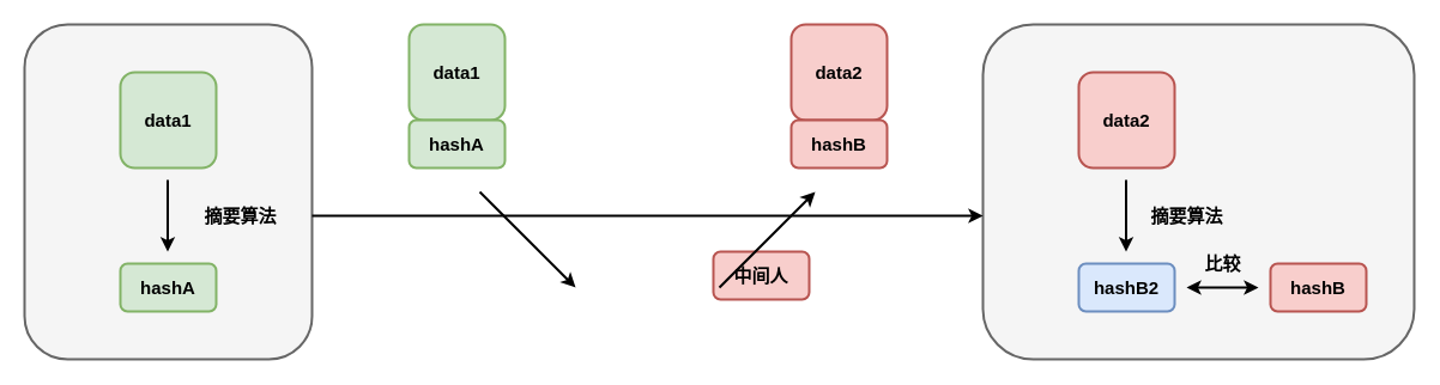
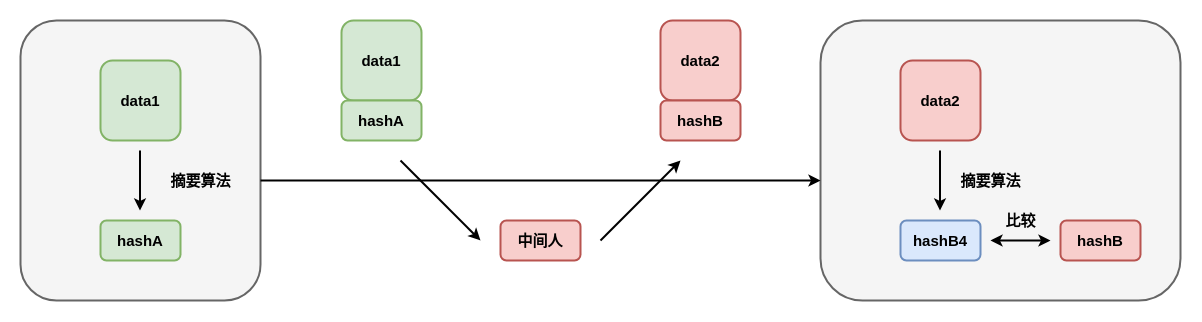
  <mxCell id="0" />
  <mxCell id="1" parent="0" />
  <mxCell id="2" value="" style="rounded=1;whiteSpace=wrap;html=1;strokeWidth=2;fillWeight=4;hachureGap=8;hachureAngle=45;fillColor=#f5f5f5;strokeColor=#666666;fontSize=15;fontStyle=1;fontColor=#333333;" vertex="1" parent="1"><mxGeometry x="820" y="20" width="360" height="280" as="geometry" /></mxCell>
  <mxCell id="3" value="" style="rounded=1;whiteSpace=wrap;html=1;strokeWidth=2;fillWeight=4;hachureGap=8;hachureAngle=45;fillColor=#f5f5f5;strokeColor=#666666;fontSize=15;fontStyle=1;fontColor=#333333;" vertex="1" parent="1"><mxGeometry x="20" y="20" width="240" height="280" as="geometry" /></mxCell>
  <mxCell id="4" value="data1" style="rounded=1;whiteSpace=wrap;html=1;strokeWidth=2;fillWeight=4;hachureGap=8;hachureAngle=45;fillColor=#d5e8d4;strokeColor=#82b366;fontSize=15;fontStyle=1" vertex="1" parent="1"><mxGeometry x="100" y="60" width="80" height="80" as="geometry" /></mxCell>
  <mxCell id="5" value="hashA" style="rounded=1;whiteSpace=wrap;html=1;strokeWidth=2;fillWeight=4;hachureGap=8;hachureAngle=45;fillColor=#d5e8d4;strokeColor=#82b366;fontSize=15;fontStyle=1" vertex="1" parent="1"><mxGeometry x="100" y="220" width="80" height="40" as="geometry" /></mxCell>
  <mxCell id="6" value="" style="endArrow=classic;html=1;rounded=0;strokeWidth=2;" edge="1" parent="1"><mxGeometry width="50" height="50" relative="1" as="geometry"><mxPoint x="139.5" y="150" as="sourcePoint" /><mxPoint x="139.5" y="210" as="targetPoint" /></mxGeometry></mxCell>
  <mxCell id="7" value="摘要算法" style="text;strokeColor=none;fillColor=none;html=1;fontSize=15;fontStyle=1;verticalAlign=middle;align=center;rounded=1;" vertex="1" parent="1"><mxGeometry x="160" y="160" width="80" height="40" as="geometry" /></mxCell>
  <mxCell id="8" value="" style="endArrow=classic;html=1;rounded=0;strokeWidth=2;fontSize=15;" edge="1" parent="1"><mxGeometry width="50" height="50" relative="1" as="geometry"><mxPoint x="260" y="180" as="sourcePoint" /><mxPoint x="820" y="180" as="targetPoint" /></mxGeometry></mxCell>
  <mxCell id="9" value="data2" style="rounded=1;whiteSpace=wrap;html=1;strokeWidth=2;fillWeight=4;hachureGap=8;hachureAngle=45;fillColor=#f8cecc;strokeColor=#b85450;fontSize=15;fontStyle=1" vertex="1" parent="1"><mxGeometry x="900" y="60" width="80" height="80" as="geometry" /></mxCell>
- <mxCell id="10" value="hashB2" style="rounded=1;whiteSpace=wrap;html=1;strokeWidth=2;fillWeight=4;hachureGap=8;hachureAngle=45;fillColor=#dae8fc;strokeColor=#6c8ebf;fontSize=15;fontStyle=1" vertex="1" parent="1"><mxGeometry x="900" y="220" width="80" height="40" as="geometry" /></mxCell>
+ <mxCell id="10" value="hashB4" style="rounded=1;whiteSpace=wrap;html=1;strokeWidth=2;fillWeight=4;hachureGap=8;hachureAngle=45;fillColor=#dae8fc;strokeColor=#6c8ebf;fontSize=15;fontStyle=1" vertex="1" parent="1"><mxGeometry x="900" y="220" width="80" height="40" as="geometry" /></mxCell>
  <mxCell id="11" value="" style="endArrow=classic;html=1;rounded=0;strokeWidth=2;" edge="1" parent="1"><mxGeometry width="50" height="50" relative="1" as="geometry"><mxPoint x="939.5" y="150" as="sourcePoint" /><mxPoint x="939.5" y="210" as="targetPoint" /></mxGeometry></mxCell>
  <mxCell id="12" value="摘要算法" style="text;strokeColor=none;fillColor=none;html=1;fontSize=15;fontStyle=1;verticalAlign=middle;align=center;rounded=1;" vertex="1" parent="1"><mxGeometry x="950" y="160" width="80" height="40" as="geometry" /></mxCell>
  <mxCell id="13" value="data1" style="rounded=1;whiteSpace=wrap;html=1;strokeWidth=2;fillWeight=4;hachureGap=8;hachureAngle=45;fillColor=#d5e8d4;strokeColor=#82b366;fontSize=15;fontStyle=1" vertex="1" parent="1"><mxGeometry x="341" y="20" width="80" height="80" as="geometry" /></mxCell>
  <mxCell id="14" value="hashA" style="rounded=1;whiteSpace=wrap;html=1;strokeWidth=2;fillWeight=4;hachureGap=8;hachureAngle=45;fillColor=#d5e8d4;strokeColor=#82b366;fontSize=15;fontStyle=1" vertex="1" parent="1"><mxGeometry x="341" y="100" width="80" height="40" as="geometry" /></mxCell>
  <mxCell id="15" value="data2" style="rounded=1;whiteSpace=wrap;html=1;strokeWidth=2;fillWeight=4;hachureGap=8;hachureAngle=45;fillColor=#f8cecc;strokeColor=#b85450;fontSize=15;fontStyle=1" vertex="1" parent="1"><mxGeometry x="660" y="20" width="80" height="80" as="geometry" /></mxCell>
  <mxCell id="16" value="hashB" style="rounded=1;whiteSpace=wrap;html=1;strokeWidth=2;fillWeight=4;hachureGap=8;hachureAngle=45;fillColor=#f8cecc;strokeColor=#b85450;fontSize=15;fontStyle=1" vertex="1" parent="1"><mxGeometry x="660" y="100" width="80" height="40" as="geometry" /></mxCell>
  <mxCell id="17" value="" style="endArrow=classic;html=1;rounded=0;strokeWidth=2;fontSize=15;" edge="1" parent="1"><mxGeometry width="50" height="50" relative="1" as="geometry"><mxPoint x="400" y="160" as="sourcePoint" /><mxPoint x="480" y="240" as="targetPoint" /></mxGeometry></mxCell>
- <mxCell id="18" value="中间人" style="rounded=1;whiteSpace=wrap;html=1;strokeWidth=2;fillWeight=4;hachureGap=8;hachureAngle=45;fillColor=#f8cecc;strokeColor=#b85450;fontSize=15;fontStyle=1" vertex="1" parent="1"><mxGeometry x="595" y="210" width="80" height="40" as="geometry" /></mxCell>
+ <mxCell id="18" value="中间人" style="rounded=1;whiteSpace=wrap;html=1;strokeWidth=2;fillWeight=4;hachureGap=8;hachureAngle=45;fillColor=#f8cecc;strokeColor=#b85450;fontSize=15;fontStyle=1" vertex="1" parent="1"><mxGeometry x="500" y="220" width="80" height="40" as="geometry" /></mxCell>
  <mxCell id="19" value="" style="endArrow=classic;html=1;rounded=0;strokeWidth=2;fontSize=15;" edge="1" parent="1"><mxGeometry width="50" height="50" relative="1" as="geometry"><mxPoint x="600" y="240" as="sourcePoint" /><mxPoint x="680" y="160" as="targetPoint" /></mxGeometry></mxCell>
  <mxCell id="20" value="hashB" style="rounded=1;whiteSpace=wrap;html=1;strokeWidth=2;fillWeight=4;hachureGap=8;hachureAngle=45;fillColor=#f8cecc;strokeColor=#b85450;fontSize=15;fontStyle=1" vertex="1" parent="1"><mxGeometry x="1060" y="220" width="80" height="40" as="geometry" /></mxCell>
  <mxCell id="21" value="" style="endArrow=classic;startArrow=classic;html=1;rounded=0;strokeWidth=2;fontSize=15;" edge="1" parent="1"><mxGeometry width="50" height="50" relative="1" as="geometry"><mxPoint x="990" y="240" as="sourcePoint" /><mxPoint x="1050" y="240" as="targetPoint" /></mxGeometry></mxCell>
  <mxCell id="22" value="比较" style="text;strokeColor=none;fillColor=none;html=1;fontSize=15;fontStyle=1;verticalAlign=middle;align=center;rounded=1;" vertex="1" parent="1"><mxGeometry x="1000" y="200" width="40" height="40" as="geometry" /></mxCell>
